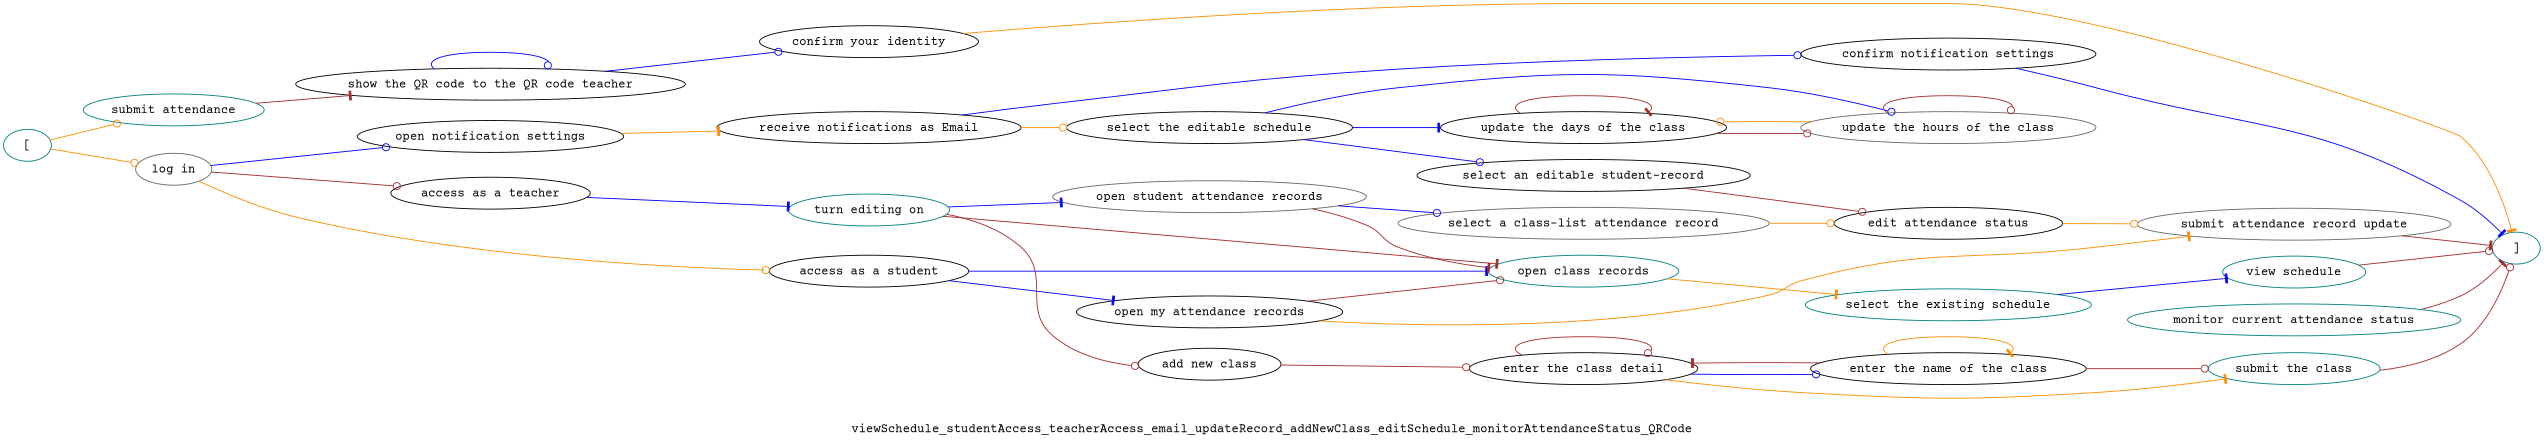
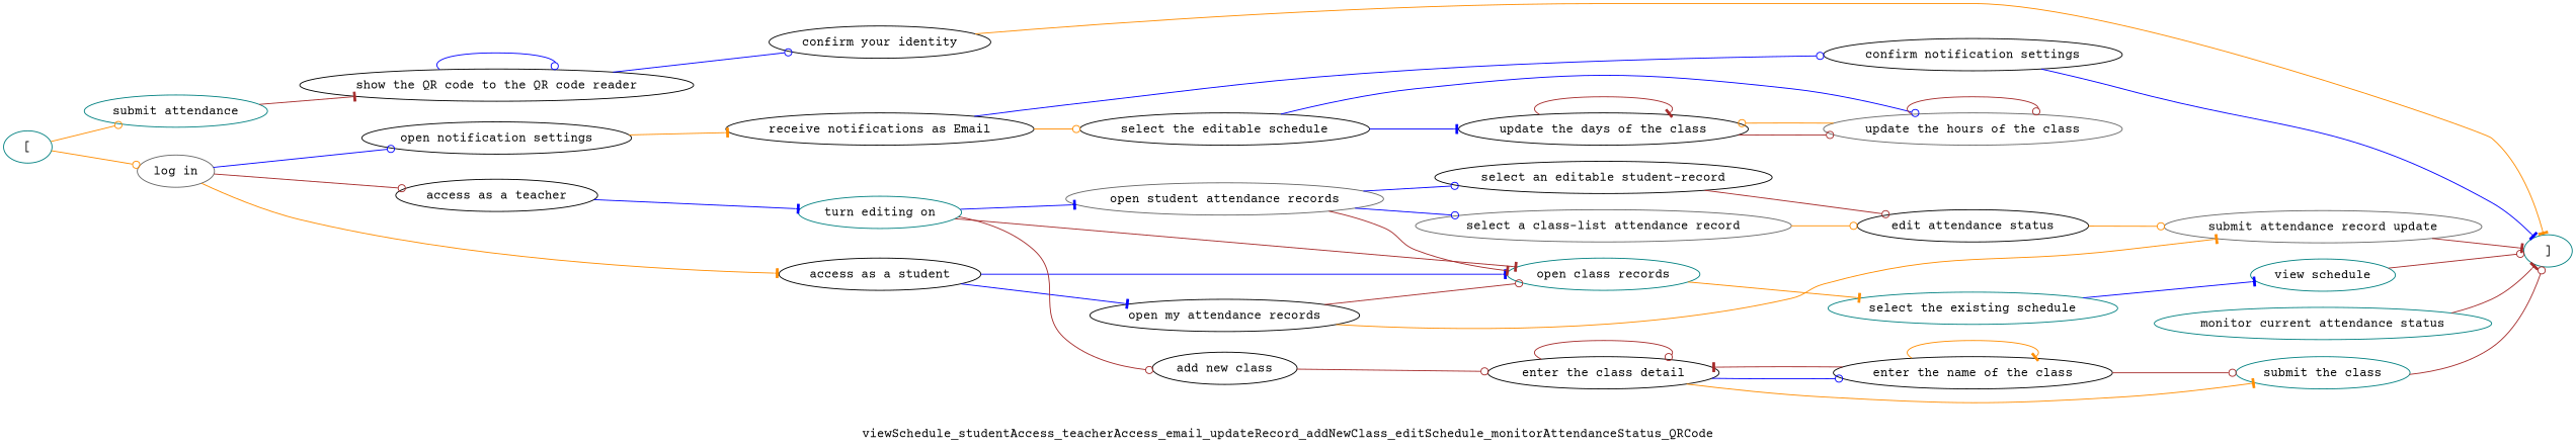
  digraph {
    fontname="Courier Prime"
    label=viewSchedule_studentAccess_teacherAccess_email_updateRecord_addNewClass_editSchedule_monitorAttendanceStatus_QRCode
    rankdir=LR
    node [color=black fontname="Courier Prime"]
    edge [arrowhead=odot color=brown fontname="Courier Prime"]
    n1 [color=teal label="["]
    n2 [color=teal label="submit attendance"]
    n3 [color=gray40 label="log in"]
-   n4 [label="show the QR code to the QR code teacher"]
+   n4 [label="show the QR code to the QR code reader"]
    n5 [label="open notification settings"]
    n6 [label="access as a student"]
    n7 [label="access as a teacher"]
    n8 [label="confirm your identity"]
    n9 [color=teal label="]"]
    n10 [label="receive notifications as Email"]
    n11 [color=teal label="open class records"]
    n12 [label="open my attendance records"]
    n13 [color=teal label="turn editing on"]
    n14 [label="confirm notification settings"]
    n15 [label="select the editable schedule"]
    n16 [color=teal label="select the existing schedule"]
    n17 [color=teal label="view schedule"]
    n18 [color=gray40 label="submit attendance record update"]
    n19 [color=teal label="monitor current attendance status"]
    n20 [color=gray40 label="open student attendance records"]
    n21 [label="add new class"]
    n22 [color=gray40 label="select a class-list attendance record"]
    n23 [label="select an editable student-record"]
    n24 [label="enter the class detail"]
    n25 [label="update the days of the class"]
    n26 [color=gray40 label="update the hours of the class"]
    n27 [label="edit attendance status"]
    n28 [label="enter the name of the class"]
    n29 [color=teal label="submit the class"]
    n1 -> n2 [color=darkorange]
    n1 -> n3 [color=darkorange]
    n2 -> n4 [arrowhead=tee]
    n3 -> n5 [color=blue]
-   n3 -> n6 [color=darkorange]
+   n3 -> n6 [arrowhead=tee color=darkorange]
    n3 -> n7
    n4 -> n4 [color=blue]
    n4 -> n8 [color=blue]
    n5 -> n10 [arrowhead=tee color=darkorange]
    n6 -> n11 [arrowhead=tee color=blue]
    n6 -> n12 [arrowhead=tee color=blue]
    n7 -> n13 [arrowhead=tee color=blue]
    n8 -> n9 [arrowhead=tee color=darkorange]
    n10 -> n14 [color=blue]
    n10 -> n15 [color=darkorange]
    n11 -> n16 [arrowhead=tee color=darkorange]
    n12 -> n11
    n12 -> n18 [arrowhead=tee color=darkorange]
    n13 -> n11 [arrowhead=tee]
    n13 -> n20 [arrowhead=tee color=blue]
    n13 -> n21
    n14 -> n9 [arrowhead=tee color=blue]
    n15 -> n25 [arrowhead=tee color=blue]
    n15 -> n26 [color=blue]
    n16 -> n17 [arrowhead=tee color=blue]
    n17 -> n9
    n18 -> n9 [arrowhead=tee]
    n19 -> n9 [arrowhead=tee]
    n20 -> n11 [arrowhead=tee]
    n20 -> n22 [color=blue]
-   n15 -> n23 [color=blue]
+   n20 -> n23 [color=blue]
    n21 -> n24
    n22 -> n27 [color=darkorange]
    n23 -> n27
    n24 -> n24
    n24 -> n28 [color=blue]
    n24 -> n29 [arrowhead=tee color=darkorange]
    n25 -> n25 [arrowhead=tee]
    n25 -> n26
    n26 -> n25 [color=darkorange]
    n26 -> n26
    n27 -> n18 [color=darkorange]
    n28 -> n24 [arrowhead=tee]
    n28 -> n28 [arrowhead=tee color=darkorange]
    n28 -> n29
    n29 -> n9
  }
